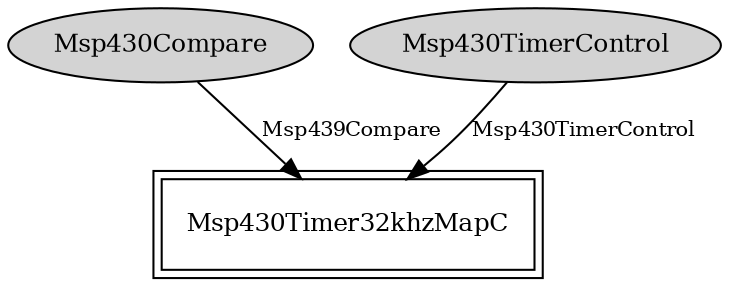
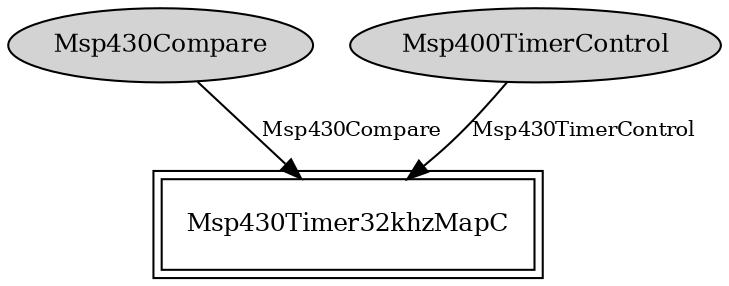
  digraph {
    node [fontsize=12 shape=ellipse style=filled]
    edge [fontsize=10]
    n1 [label=Msp430Compare]
    Msp430Timer32khzMapC [peripheries=2 shape=box style=""]
-   n3 [label=Msp430TimerControl]
-   n1 -> Msp430Timer32khzMapC [label=Msp439Compare]
+   n3 [label=Msp400TimerControl]
+   n1 -> Msp430Timer32khzMapC [label=Msp430Compare]
    n3 -> Msp430Timer32khzMapC [label=Msp430TimerControl]
  }
